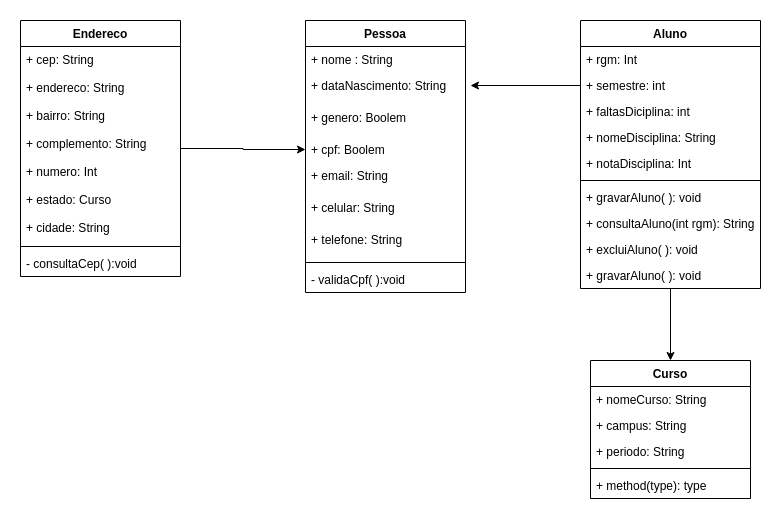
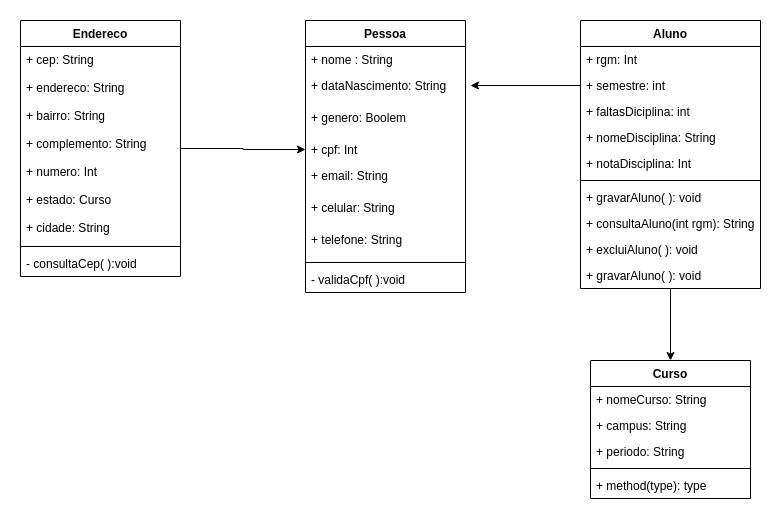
  <mxCell id="0" />
  <mxCell id="1" parent="0" />
  <mxCell id="2" style="edgeStyle=orthogonalEdgeStyle;rounded=0;orthogonalLoop=1;jettySize=auto;html=1;" parent="1" source="27" edge="1"><mxGeometry relative="1" as="geometry"><mxPoint x="470" y="85" as="targetPoint" /></mxGeometry></mxCell>
  <mxCell id="3" style="edgeStyle=orthogonalEdgeStyle;rounded=0;orthogonalLoop=1;jettySize=auto;html=1;entryX=0;entryY=0.5;entryDx=0;entryDy=0;" edge="1" parent="1" source="4" target="18"><mxGeometry relative="1" as="geometry" /></mxCell>
  <mxCell id="4" value="Endereco" style="swimlane;fontStyle=1;align=center;verticalAlign=top;childLayout=stackLayout;horizontal=1;startSize=26;horizontalStack=0;resizeParent=1;resizeParentMax=0;resizeLast=0;collapsible=1;marginBottom=0;fillColor=none;" parent="1" vertex="1"><mxGeometry x="20" y="20" width="160" height="256" as="geometry" /></mxCell>
  <mxCell id="5" value="+ cep: String" style="text;strokeColor=none;fillColor=none;align=left;verticalAlign=top;spacingLeft=4;spacingRight=4;overflow=hidden;rotatable=0;points=[[0,0.5],[1,0.5]];portConstraint=eastwest;" parent="4" vertex="1"><mxGeometry y="26" width="160" height="28" as="geometry" /></mxCell>
  <mxCell id="6" value="+ endereco: String" style="text;strokeColor=none;fillColor=none;align=left;verticalAlign=top;spacingLeft=4;spacingRight=4;overflow=hidden;rotatable=0;points=[[0,0.5],[1,0.5]];portConstraint=eastwest;" parent="4" vertex="1"><mxGeometry y="54" width="160" height="28" as="geometry" /></mxCell>
  <mxCell id="7" value="+ bairro: String" style="text;strokeColor=none;fillColor=none;align=left;verticalAlign=top;spacingLeft=4;spacingRight=4;overflow=hidden;rotatable=0;points=[[0,0.5],[1,0.5]];portConstraint=eastwest;" parent="4" vertex="1"><mxGeometry y="82" width="160" height="28" as="geometry" /></mxCell>
  <mxCell id="8" value="+ complemento: String" style="text;strokeColor=none;fillColor=none;align=left;verticalAlign=top;spacingLeft=4;spacingRight=4;overflow=hidden;rotatable=0;points=[[0,0.5],[1,0.5]];portConstraint=eastwest;" parent="4" vertex="1"><mxGeometry y="110" width="160" height="28" as="geometry" /></mxCell>
  <mxCell id="9" value="+ numero: Int" style="text;strokeColor=none;fillColor=none;align=left;verticalAlign=top;spacingLeft=4;spacingRight=4;overflow=hidden;rotatable=0;points=[[0,0.5],[1,0.5]];portConstraint=eastwest;" parent="4" vertex="1"><mxGeometry y="138" width="160" height="28" as="geometry" /></mxCell>
  <mxCell id="10" value="+ estado: Curso" style="text;strokeColor=none;fillColor=none;align=left;verticalAlign=top;spacingLeft=4;spacingRight=4;overflow=hidden;rotatable=0;points=[[0,0.5],[1,0.5]];portConstraint=eastwest;" parent="4" vertex="1"><mxGeometry y="166" width="160" height="28" as="geometry" /></mxCell>
  <mxCell id="11" value="+ cidade: String" style="text;strokeColor=none;fillColor=none;align=left;verticalAlign=top;spacingLeft=4;spacingRight=4;overflow=hidden;rotatable=0;points=[[0,0.5],[1,0.5]];portConstraint=eastwest;" parent="4" vertex="1"><mxGeometry y="194" width="160" height="28" as="geometry" /></mxCell>
  <mxCell id="12" value="" style="line;strokeWidth=1;fillColor=none;align=left;verticalAlign=middle;spacingTop=-1;spacingLeft=3;spacingRight=3;rotatable=0;labelPosition=right;points=[];portConstraint=eastwest;" parent="4" vertex="1"><mxGeometry y="222" width="160" height="8" as="geometry" /></mxCell>
  <mxCell id="13" value="- consultaCep( ):void " style="text;strokeColor=none;fillColor=none;align=left;verticalAlign=top;spacingLeft=4;spacingRight=4;overflow=hidden;rotatable=0;points=[[0,0.5],[1,0.5]];portConstraint=eastwest;" parent="4" vertex="1"><mxGeometry y="230" width="160" height="26" as="geometry" /></mxCell>
  <mxCell id="14" value="Pessoa" style="swimlane;fontStyle=1;align=center;verticalAlign=top;childLayout=stackLayout;horizontal=1;startSize=26;horizontalStack=0;resizeParent=1;resizeParentMax=0;resizeLast=0;collapsible=1;marginBottom=0;fillColor=none;" parent="1" vertex="1"><mxGeometry x="305" y="20" width="160" height="272" as="geometry"><mxRectangle x="465" y="49" width="70" height="26" as="alternateBounds" /></mxGeometry></mxCell>
  <mxCell id="15" value="+ nome : String" style="text;strokeColor=none;fillColor=none;align=left;verticalAlign=top;spacingLeft=4;spacingRight=4;overflow=hidden;rotatable=0;points=[[0,0.5],[1,0.5]];portConstraint=eastwest;" parent="14" vertex="1"><mxGeometry y="26" width="160" height="26" as="geometry" /></mxCell>
  <mxCell id="16" value="+ dataNascimento: String" style="text;strokeColor=none;fillColor=none;align=left;verticalAlign=top;spacingLeft=4;spacingRight=4;overflow=hidden;rotatable=0;points=[[0,0.5],[1,0.5]];portConstraint=eastwest;" parent="14" vertex="1"><mxGeometry y="52" width="160" height="32" as="geometry" /></mxCell>
  <mxCell id="17" value="+ genero: Boolem" style="text;strokeColor=none;fillColor=none;align=left;verticalAlign=top;spacingLeft=4;spacingRight=4;overflow=hidden;rotatable=0;points=[[0,0.5],[1,0.5]];portConstraint=eastwest;" parent="14" vertex="1"><mxGeometry y="84" width="160" height="32" as="geometry" /></mxCell>
- <mxCell id="18" value="+ cpf: Boolem" style="text;strokeColor=none;fillColor=none;align=left;verticalAlign=top;spacingLeft=4;spacingRight=4;overflow=hidden;rotatable=0;points=[[0,0.5],[1,0.5]];portConstraint=eastwest;" parent="14" vertex="1"><mxGeometry y="116" width="160" height="26" as="geometry" /></mxCell>
+ <mxCell id="18" value="+ cpf: Int" style="text;strokeColor=none;fillColor=none;align=left;verticalAlign=top;spacingLeft=4;spacingRight=4;overflow=hidden;rotatable=0;points=[[0,0.5],[1,0.5]];portConstraint=eastwest;" parent="14" vertex="1"><mxGeometry y="116" width="160" height="26" as="geometry" /></mxCell>
  <mxCell id="19" value="+ email: String" style="text;strokeColor=none;fillColor=none;align=left;verticalAlign=top;spacingLeft=4;spacingRight=4;overflow=hidden;rotatable=0;points=[[0,0.5],[1,0.5]];portConstraint=eastwest;" parent="14" vertex="1"><mxGeometry y="142" width="160" height="32" as="geometry" /></mxCell>
  <mxCell id="20" value="+ celular: String" style="text;strokeColor=none;fillColor=none;align=left;verticalAlign=top;spacingLeft=4;spacingRight=4;overflow=hidden;rotatable=0;points=[[0,0.5],[1,0.5]];portConstraint=eastwest;" parent="14" vertex="1"><mxGeometry y="174" width="160" height="32" as="geometry" /></mxCell>
  <mxCell id="21" value="+ telefone: String" style="text;strokeColor=none;fillColor=none;align=left;verticalAlign=top;spacingLeft=4;spacingRight=4;overflow=hidden;rotatable=0;points=[[0,0.5],[1,0.5]];portConstraint=eastwest;" parent="14" vertex="1"><mxGeometry y="206" width="160" height="32" as="geometry" /></mxCell>
  <mxCell id="22" value="" style="line;strokeWidth=1;fillColor=none;align=left;verticalAlign=middle;spacingTop=-1;spacingLeft=3;spacingRight=3;rotatable=0;labelPosition=right;points=[];portConstraint=eastwest;" parent="14" vertex="1"><mxGeometry y="238" width="160" height="8" as="geometry" /></mxCell>
  <mxCell id="23" value="- validaCpf( ):void " style="text;strokeColor=none;fillColor=none;align=left;verticalAlign=top;spacingLeft=4;spacingRight=4;overflow=hidden;rotatable=0;points=[[0,0.5],[1,0.5]];portConstraint=eastwest;" parent="14" vertex="1"><mxGeometry y="246" width="160" height="26" as="geometry" /></mxCell>
  <mxCell id="24" style="edgeStyle=orthogonalEdgeStyle;rounded=0;orthogonalLoop=1;jettySize=auto;html=1;" parent="1" source="25" target="36" edge="1"><mxGeometry relative="1" as="geometry" /></mxCell>
  <mxCell id="25" value="Aluno" style="swimlane;fontStyle=1;align=center;verticalAlign=top;childLayout=stackLayout;horizontal=1;startSize=26;horizontalStack=0;resizeParent=1;resizeParentMax=0;resizeLast=0;collapsible=1;marginBottom=0;fillColor=none;" parent="1" vertex="1"><mxGeometry x="580" y="20" width="180" height="268" as="geometry"><mxRectangle x="630" y="49" width="70" height="26" as="alternateBounds" /></mxGeometry></mxCell>
  <mxCell id="26" value="+ rgm: Int" style="text;strokeColor=none;fillColor=none;align=left;verticalAlign=top;spacingLeft=4;spacingRight=4;overflow=hidden;rotatable=0;points=[[0,0.5],[1,0.5]];portConstraint=eastwest;" parent="25" vertex="1"><mxGeometry y="26" width="180" height="26" as="geometry" /></mxCell>
  <mxCell id="27" value="+ semestre: int" style="text;strokeColor=none;fillColor=none;align=left;verticalAlign=top;spacingLeft=4;spacingRight=4;overflow=hidden;rotatable=0;points=[[0,0.5],[1,0.5]];portConstraint=eastwest;" parent="25" vertex="1"><mxGeometry y="52" width="180" height="26" as="geometry" /></mxCell>
  <mxCell id="28" value="+ faltasDiciplina: int" style="text;strokeColor=none;fillColor=none;align=left;verticalAlign=top;spacingLeft=4;spacingRight=4;overflow=hidden;rotatable=0;points=[[0,0.5],[1,0.5]];portConstraint=eastwest;" parent="25" vertex="1"><mxGeometry y="78" width="180" height="26" as="geometry" /></mxCell>
  <mxCell id="29" value="+ nomeDisciplina: String" style="text;strokeColor=none;fillColor=none;align=left;verticalAlign=top;spacingLeft=4;spacingRight=4;overflow=hidden;rotatable=0;points=[[0,0.5],[1,0.5]];portConstraint=eastwest;" vertex="1" parent="25"><mxGeometry y="104" width="180" height="26" as="geometry" /></mxCell>
  <mxCell id="30" value="+ notaDisciplina: Int" style="text;strokeColor=none;fillColor=none;align=left;verticalAlign=top;spacingLeft=4;spacingRight=4;overflow=hidden;rotatable=0;points=[[0,0.5],[1,0.5]];portConstraint=eastwest;" vertex="1" parent="25"><mxGeometry y="130" width="180" height="26" as="geometry" /></mxCell>
  <mxCell id="31" value="" style="line;strokeWidth=1;fillColor=none;align=left;verticalAlign=middle;spacingTop=-1;spacingLeft=3;spacingRight=3;rotatable=0;labelPosition=right;points=[];portConstraint=eastwest;" parent="25" vertex="1"><mxGeometry y="156" width="180" height="8" as="geometry" /></mxCell>
  <mxCell id="32" value="+ gravarAluno( ): void" style="text;strokeColor=none;fillColor=none;align=left;verticalAlign=top;spacingLeft=4;spacingRight=4;overflow=hidden;rotatable=0;points=[[0,0.5],[1,0.5]];portConstraint=eastwest;" parent="25" vertex="1"><mxGeometry y="164" width="180" height="26" as="geometry" /></mxCell>
  <mxCell id="33" value="+ consultaAluno(int rgm): String" style="text;strokeColor=none;fillColor=none;align=left;verticalAlign=top;spacingLeft=4;spacingRight=4;overflow=hidden;rotatable=0;points=[[0,0.5],[1,0.5]];portConstraint=eastwest;" parent="25" vertex="1"><mxGeometry y="190" width="180" height="26" as="geometry" /></mxCell>
  <mxCell id="34" value="+ excluiAluno( ): void" style="text;strokeColor=none;fillColor=none;align=left;verticalAlign=top;spacingLeft=4;spacingRight=4;overflow=hidden;rotatable=0;points=[[0,0.5],[1,0.5]];portConstraint=eastwest;" parent="25" vertex="1"><mxGeometry y="216" width="180" height="26" as="geometry" /></mxCell>
  <mxCell id="35" value="+ gravarAluno( ): void" style="text;strokeColor=none;fillColor=none;align=left;verticalAlign=top;spacingLeft=4;spacingRight=4;overflow=hidden;rotatable=0;points=[[0,0.5],[1,0.5]];portConstraint=eastwest;" parent="25" vertex="1"><mxGeometry y="242" width="180" height="26" as="geometry" /></mxCell>
  <mxCell id="36" value="Curso" style="swimlane;fontStyle=1;align=center;verticalAlign=top;childLayout=stackLayout;horizontal=1;startSize=26;horizontalStack=0;resizeParent=1;resizeParentMax=0;resizeLast=0;collapsible=1;marginBottom=0;fillColor=none;" parent="1" vertex="1"><mxGeometry x="590" y="360" width="160" height="138" as="geometry"><mxRectangle x="880" y="49" width="70" height="26" as="alternateBounds" /></mxGeometry></mxCell>
  <mxCell id="37" value="+ nomeCurso: String" style="text;strokeColor=none;fillColor=none;align=left;verticalAlign=top;spacingLeft=4;spacingRight=4;overflow=hidden;rotatable=0;points=[[0,0.5],[1,0.5]];portConstraint=eastwest;" parent="36" vertex="1"><mxGeometry y="26" width="160" height="26" as="geometry" /></mxCell>
  <mxCell id="38" value="+ campus: String" style="text;strokeColor=none;fillColor=none;align=left;verticalAlign=top;spacingLeft=4;spacingRight=4;overflow=hidden;rotatable=0;points=[[0,0.5],[1,0.5]];portConstraint=eastwest;" parent="36" vertex="1"><mxGeometry y="52" width="160" height="26" as="geometry" /></mxCell>
  <mxCell id="39" value="+ periodo: String" style="text;strokeColor=none;fillColor=none;align=left;verticalAlign=top;spacingLeft=4;spacingRight=4;overflow=hidden;rotatable=0;points=[[0,0.5],[1,0.5]];portConstraint=eastwest;" parent="36" vertex="1"><mxGeometry y="78" width="160" height="26" as="geometry" /></mxCell>
  <mxCell id="40" value="" style="line;strokeWidth=1;fillColor=none;align=left;verticalAlign=middle;spacingTop=-1;spacingLeft=3;spacingRight=3;rotatable=0;labelPosition=right;points=[];portConstraint=eastwest;" parent="36" vertex="1"><mxGeometry y="104" width="160" height="8" as="geometry" /></mxCell>
  <mxCell id="41" value="+ method(type): type" style="text;strokeColor=none;fillColor=none;align=left;verticalAlign=top;spacingLeft=4;spacingRight=4;overflow=hidden;rotatable=0;points=[[0,0.5],[1,0.5]];portConstraint=eastwest;" parent="36" vertex="1"><mxGeometry y="112" width="160" height="26" as="geometry" /></mxCell>
